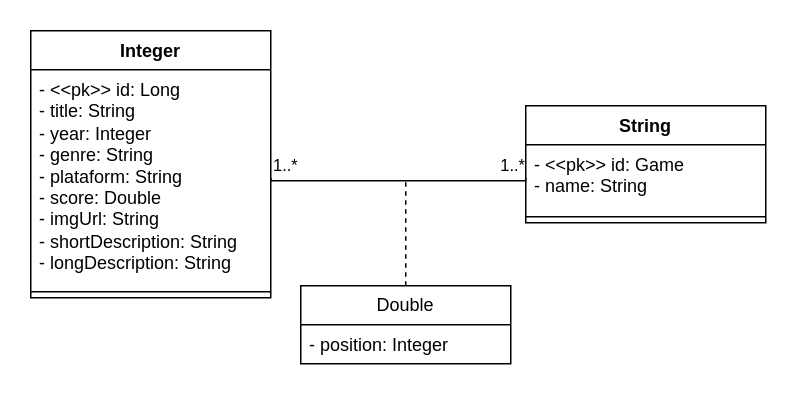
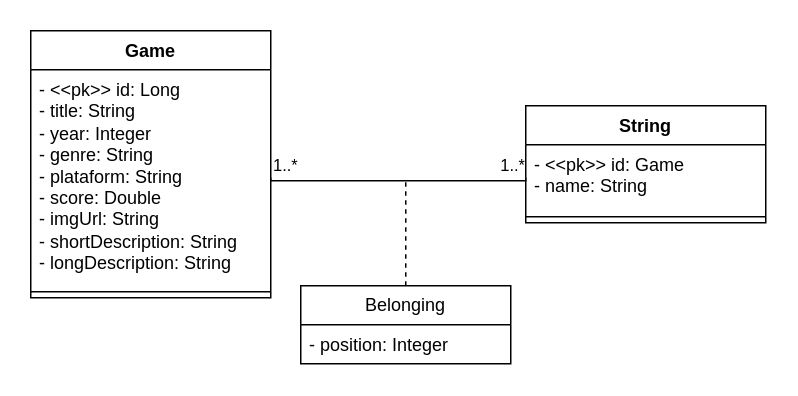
  <mxCell id="0" />
  <mxCell id="1" parent="0" />
  <mxCell id="2" value="String" style="swimlane;fontStyle=1;align=center;verticalAlign=top;childLayout=stackLayout;horizontal=1;startSize=26;horizontalStack=0;resizeParent=1;resizeParentMax=0;resizeLast=0;collapsible=1;marginBottom=0;whiteSpace=wrap;html=1;" vertex="1" parent="1"><mxGeometry x="350" y="70" width="160" height="78" as="geometry" /></mxCell>
  <mxCell id="3" value="- &amp;lt;&amp;lt;pk&amp;gt;&amp;gt; id: Game&lt;br&gt;- name: String" style="text;strokeColor=none;fillColor=none;align=left;verticalAlign=top;spacingLeft=4;spacingRight=4;overflow=hidden;rotatable=0;points=[[0,0.5],[1,0.5]];portConstraint=eastwest;whiteSpace=wrap;html=1;" vertex="1" parent="2"><mxGeometry y="26" width="160" height="44" as="geometry" /></mxCell>
  <mxCell id="4" value="" style="line;strokeWidth=1;fillColor=none;align=left;verticalAlign=middle;spacingTop=-1;spacingLeft=3;spacingRight=3;rotatable=0;labelPosition=right;points=[];portConstraint=eastwest;strokeColor=inherit;" vertex="1" parent="2"><mxGeometry y="70" width="160" height="8" as="geometry" /></mxCell>
- <mxCell id="5" value="Integer" style="swimlane;fontStyle=1;align=center;verticalAlign=top;childLayout=stackLayout;horizontal=1;startSize=26;horizontalStack=0;resizeParent=1;resizeParentMax=0;resizeLast=0;collapsible=1;marginBottom=0;whiteSpace=wrap;html=1;" vertex="1" parent="1"><mxGeometry x="20" y="20" width="160" height="178" as="geometry" /></mxCell>
+ <mxCell id="5" value="Game" style="swimlane;fontStyle=1;align=center;verticalAlign=top;childLayout=stackLayout;horizontal=1;startSize=26;horizontalStack=0;resizeParent=1;resizeParentMax=0;resizeLast=0;collapsible=1;marginBottom=0;whiteSpace=wrap;html=1;" vertex="1" parent="1"><mxGeometry x="20" y="20" width="160" height="178" as="geometry" /></mxCell>
  <mxCell id="6" value="- &amp;lt;&amp;lt;pk&amp;gt;&amp;gt; id: Long&lt;br&gt;- title: String&amp;nbsp;&lt;br&gt;- year: Integer&lt;br&gt;- genre: String&amp;nbsp;&lt;br&gt;- plataform: String&lt;br&gt;- score: Double&lt;br&gt;- imgUrl: String&lt;br&gt;- shortDescription: String&lt;br&gt;- longDescription: String" style="text;strokeColor=none;fillColor=none;align=left;verticalAlign=top;spacingLeft=4;spacingRight=4;overflow=hidden;rotatable=0;points=[[0,0.5],[1,0.5]];portConstraint=eastwest;whiteSpace=wrap;html=1;" vertex="1" parent="5"><mxGeometry y="26" width="160" height="144" as="geometry" /></mxCell>
  <mxCell id="7" value="" style="line;strokeWidth=1;fillColor=none;align=left;verticalAlign=middle;spacingTop=-1;spacingLeft=3;spacingRight=3;rotatable=0;labelPosition=right;points=[];portConstraint=eastwest;strokeColor=inherit;" vertex="1" parent="5"><mxGeometry y="170" width="160" height="8" as="geometry" /></mxCell>
  <mxCell id="8" value="" style="endArrow=none;html=1;edgeStyle=orthogonalEdgeStyle;rounded=0;entryX=0;entryY=0.5;entryDx=0;entryDy=0;exitX=1;exitY=0.5;exitDx=0;exitDy=0;" edge="1" parent="1" source="6" target="3"><mxGeometry relative="1" as="geometry"><mxPoint x="190" y="118" as="sourcePoint" /><mxPoint x="340" y="120" as="targetPoint" /><Array as="points"><mxPoint x="180" y="120" /><mxPoint x="350" y="120" /></Array></mxGeometry></mxCell>
  <mxCell id="9" value="1..*" style="edgeLabel;resizable=0;html=1;align=left;verticalAlign=bottom;" connectable="0" vertex="1" parent="8"><mxGeometry x="-1" relative="1" as="geometry" /></mxCell>
  <mxCell id="10" value="1..*" style="edgeLabel;resizable=0;html=1;align=right;verticalAlign=bottom;" connectable="0" vertex="1" parent="8"><mxGeometry x="1" relative="1" as="geometry" /></mxCell>
- <mxCell id="11" value="Double" style="swimlane;fontStyle=0;childLayout=stackLayout;horizontal=1;startSize=26;fillColor=none;horizontalStack=0;resizeParent=1;resizeParentMax=0;resizeLast=0;collapsible=1;marginBottom=0;whiteSpace=wrap;html=1;" vertex="1" parent="1"><mxGeometry x="200" y="190" width="140" height="52" as="geometry" /></mxCell>
+ <mxCell id="11" value="Belonging" style="swimlane;fontStyle=0;childLayout=stackLayout;horizontal=1;startSize=26;fillColor=none;horizontalStack=0;resizeParent=1;resizeParentMax=0;resizeLast=0;collapsible=1;marginBottom=0;whiteSpace=wrap;html=1;" vertex="1" parent="1"><mxGeometry x="200" y="190" width="140" height="52" as="geometry" /></mxCell>
  <mxCell id="12" value="- position: Integer" style="text;strokeColor=none;fillColor=none;align=left;verticalAlign=top;spacingLeft=4;spacingRight=4;overflow=hidden;rotatable=0;points=[[0,0.5],[1,0.5]];portConstraint=eastwest;whiteSpace=wrap;html=1;" vertex="1" parent="11"><mxGeometry y="26" width="140" height="26" as="geometry" /></mxCell>
  <mxCell id="13" value="" style="endArrow=none;dashed=1;html=1;rounded=0;exitX=0.5;exitY=0;exitDx=0;exitDy=0;" edge="1" parent="1" source="11"><mxGeometry width="50" height="50" relative="1" as="geometry"><mxPoint x="210" y="170" as="sourcePoint" /><mxPoint x="270" y="120" as="targetPoint" /></mxGeometry></mxCell>
